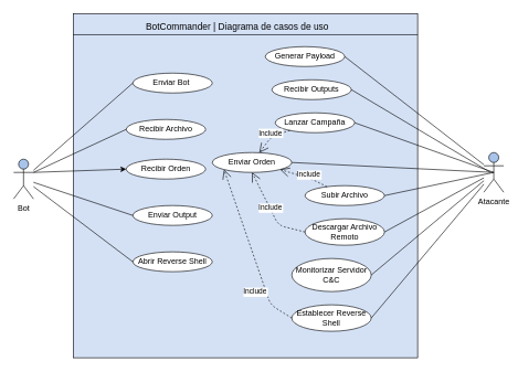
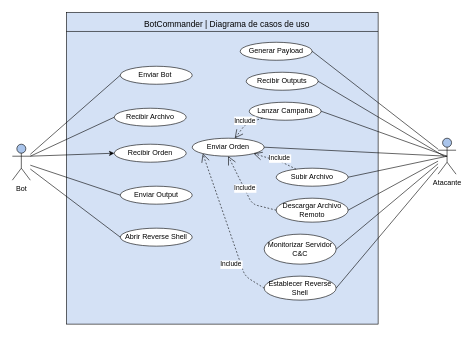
  <mxCell id="0" />
  <mxCell id="1" parent="0" />
  <mxCell id="2" value="" style="whiteSpace=wrap;html=1;aspect=fixed;container=1;fillColor=#D4E1F5;" vertex="1" parent="1"><mxGeometry x="110" y="20" width="520" height="520" as="geometry" /></mxCell>
  <mxCell id="3" value="Enviar Orden" style="ellipse;whiteSpace=wrap;html=1;" vertex="1" parent="2"><mxGeometry x="210" y="210" width="120" height="30" as="geometry" /></mxCell>
  <mxCell id="4" value="Recibir Outputs" style="ellipse;whiteSpace=wrap;html=1;" vertex="1" parent="2"><mxGeometry x="300" y="100" width="120" height="30" as="geometry" /></mxCell>
  <mxCell id="5" value="Lanzar Campaña" style="ellipse;whiteSpace=wrap;html=1;" vertex="1" parent="2"><mxGeometry x="305" y="150" width="120" height="30" as="geometry" /></mxCell>
  <mxCell id="6" value="Include" style="endArrow=open;endSize=12;dashed=1;" edge="1" parent="2" source="5" target="3"><mxGeometry as="geometry"><mxPoint x="368.0" y="329.5" as="sourcePoint" /><mxPoint x="280" y="250" as="targetPoint" /><Array as="points"><mxPoint x="300" y="185" /></Array><mxPoint x="-6" y="-13" as="offset" /></mxGeometry></mxCell>
  <mxCell id="7" value="Abrir Reverse Shell" style="ellipse;whiteSpace=wrap;html=1;" vertex="1" parent="2"><mxGeometry x="90" y="360" width="120" height="30" as="geometry" /></mxCell>
  <mxCell id="8" value="Generar Payload" style="ellipse;whiteSpace=wrap;html=1;" vertex="1" parent="2"><mxGeometry x="290" y="50" width="120" height="30" as="geometry" /></mxCell>
  <mxCell id="9" value="Establecer Reverse Shell" style="ellipse;whiteSpace=wrap;html=1;" vertex="1" parent="2"><mxGeometry x="330" y="440" width="120" height="40" as="geometry" /></mxCell>
  <mxCell id="10" value="Include" style="endArrow=open;endSize=12;dashed=1;exitX=0;exitY=0.5;exitDx=0;exitDy=0;entryX=0;entryY=1;entryDx=0;entryDy=0;" edge="1" parent="2" source="9" target="3"><mxGeometry x="-120" y="-480" as="geometry"><mxPoint x="350.0" y="434.5" as="sourcePoint" /><mxPoint x="338.8" y="349.997" as="targetPoint" /><Array as="points"><mxPoint x="298" y="440" /></Array><mxPoint x="-4" y="72" as="offset" /></mxGeometry></mxCell>
  <mxCell id="11" value="Monitorizar Servidor C&amp;amp;C" style="ellipse;whiteSpace=wrap;html=1;" vertex="1" parent="2"><mxGeometry x="330" y="370" width="120" height="50" as="geometry" /></mxCell>
  <mxCell id="12" value="Descargar Archivo Remoto" style="ellipse;whiteSpace=wrap;html=1;" vertex="1" parent="2"><mxGeometry x="350" y="310" width="120" height="40" as="geometry" /></mxCell>
  <mxCell id="13" value="Include" style="endArrow=open;endSize=12;dashed=1;entryX=0.5;entryY=1;entryDx=0;entryDy=0;exitX=0;exitY=0.5;exitDx=0;exitDy=0;" edge="1" parent="2" source="12" target="3"><mxGeometry x="-112" y="-395" as="geometry"><mxPoint x="358.0" y="319.5" as="sourcePoint" /><mxPoint x="346.8" y="234.997" as="targetPoint" /><Array as="points"><mxPoint x="310" y="320" /></Array><mxPoint x="-12" y="8" as="offset" /></mxGeometry></mxCell>
- <mxCell id="14" value="&lt;font style=&quot;font-size: 14px&quot;&gt;BotCommander | Diagrama de casos de uso&amp;nbsp;&lt;/font&gt;" style="text;html=1;strokeColor=none;fillColor=none;align=center;verticalAlign=middle;whiteSpace=wrap;rounded=0;" vertex="1" parent="2"><mxGeometry x="95" y="10" width="310" height="20" as="geometry" /></mxCell>
+ <mxCell id="14" value="&lt;font style=&quot;font-size: 14px&quot;&gt;BotCommander | Diagrama de casos de uso&amp;nbsp;&lt;/font&gt;" style="text;html=1;strokeColor=none;fillColor=none;align=center;verticalAlign=middle;whiteSpace=wrap;rounded=0;" vertex="1" parent="2"><mxGeometry x="115" y="10" width="310" height="20" as="geometry" /></mxCell>
  <mxCell id="15" value="Bot" style="shape=umlActor;verticalLabelPosition=bottom;verticalAlign=top;html=1;outlineConnect=0;fillColor=#A9C4EB;" vertex="1" parent="1"><mxGeometry x="20" y="240" width="30" height="60" as="geometry" /></mxCell>
  <mxCell id="16" value="Atacante" style="shape=umlActor;verticalLabelPosition=bottom;verticalAlign=top;html=1;outlineConnect=0;fillColor=#A9C4EB;" vertex="1" parent="1"><mxGeometry x="730" y="230" width="30" height="60" as="geometry" /></mxCell>
  <mxCell id="17" value="Recibir Archivo" style="ellipse;whiteSpace=wrap;html=1;" vertex="1" parent="1"><mxGeometry x="190" y="180" width="120" height="30" as="geometry" /></mxCell>
  <mxCell id="18" value="Enviar Bot&amp;nbsp;" style="ellipse;whiteSpace=wrap;html=1;" vertex="1" parent="1"><mxGeometry x="200" y="110" width="120" height="30" as="geometry" /></mxCell>
  <mxCell id="19" value="Subir Archivo" style="ellipse;whiteSpace=wrap;html=1;" vertex="1" parent="1"><mxGeometry x="460" y="280" width="120" height="30" as="geometry" /></mxCell>
  <mxCell id="20" value="Recibir Orden" style="ellipse;whiteSpace=wrap;html=1;" vertex="1" parent="1"><mxGeometry x="190" y="240" width="120" height="30" as="geometry" /></mxCell>
  <mxCell id="21" value="Enviar Output" style="ellipse;whiteSpace=wrap;html=1;" vertex="1" parent="1"><mxGeometry x="200" y="310" width="120" height="30" as="geometry" /></mxCell>
  <mxCell id="22" value="" style="endArrow=none;html=1;entryX=0;entryY=0.5;entryDx=0;entryDy=0;" edge="1" parent="1" source="15" target="18"><mxGeometry width="50" height="50" relative="1" as="geometry"><mxPoint x="460" y="300" as="sourcePoint" /><mxPoint x="510" y="250" as="targetPoint" /></mxGeometry></mxCell>
  <mxCell id="23" value="" style="endArrow=none;html=1;entryX=0;entryY=0.5;entryDx=0;entryDy=0;" edge="1" parent="1" target="17"><mxGeometry width="50" height="50" relative="1" as="geometry"><mxPoint x="50" y="260" as="sourcePoint" /><mxPoint x="510" y="250" as="targetPoint" /></mxGeometry></mxCell>
  <mxCell id="24" value="" style="endArrow=classic;html=1;exitX=1;exitY=0.333;exitDx=0;exitDy=0;exitPerimeter=0;entryX=0;entryY=0.5;entryDx=0;entryDy=0;" edge="1" parent="1" source="15" target="20"><mxGeometry width="50" height="50" relative="1" as="geometry"><mxPoint x="460" y="300" as="sourcePoint" /><mxPoint x="510" y="250" as="targetPoint" /></mxGeometry></mxCell>
  <mxCell id="25" value="" style="endArrow=none;html=1;entryX=0;entryY=0.5;entryDx=0;entryDy=0;" edge="1" parent="1" source="15" target="21"><mxGeometry width="50" height="50" relative="1" as="geometry"><mxPoint x="460" y="300" as="sourcePoint" /><mxPoint x="510" y="250" as="targetPoint" /></mxGeometry></mxCell>
  <mxCell id="26" value="" style="endArrow=none;html=1;entryX=0;entryY=0.5;entryDx=0;entryDy=0;" edge="1" parent="1" source="15" target="7"><mxGeometry width="50" height="50" relative="1" as="geometry"><mxPoint x="460" y="300" as="sourcePoint" /><mxPoint x="510" y="250" as="targetPoint" /></mxGeometry></mxCell>
  <mxCell id="27" value="" style="endArrow=none;html=1;exitX=1;exitY=0.5;exitDx=0;exitDy=0;" edge="1" parent="1" source="8" target="16"><mxGeometry width="50" height="50" relative="1" as="geometry"><mxPoint x="460" y="300" as="sourcePoint" /><mxPoint x="510" y="250" as="targetPoint" /></mxGeometry></mxCell>
  <mxCell id="28" value="" style="endArrow=none;html=1;entryX=0.5;entryY=0.5;entryDx=0;entryDy=0;entryPerimeter=0;exitX=1;exitY=0.5;exitDx=0;exitDy=0;" edge="1" parent="1" source="3" target="16"><mxGeometry width="50" height="50" relative="1" as="geometry"><mxPoint x="460" y="300" as="sourcePoint" /><mxPoint x="510" y="250" as="targetPoint" /></mxGeometry></mxCell>
  <mxCell id="29" value="" style="endArrow=none;html=1;exitX=1;exitY=0.5;exitDx=0;exitDy=0;" edge="1" parent="1" source="4"><mxGeometry width="50" height="50" relative="1" as="geometry"><mxPoint x="460" y="300" as="sourcePoint" /><mxPoint x="740" y="260" as="targetPoint" /></mxGeometry></mxCell>
  <mxCell id="30" value="" style="endArrow=none;html=1;entryX=0.5;entryY=0.5;entryDx=0;entryDy=0;entryPerimeter=0;exitX=1;exitY=0.5;exitDx=0;exitDy=0;" edge="1" parent="1" source="5" target="16"><mxGeometry width="50" height="50" relative="1" as="geometry"><mxPoint x="460" y="300" as="sourcePoint" /><mxPoint x="510" y="250" as="targetPoint" /></mxGeometry></mxCell>
  <mxCell id="31" value="" style="endArrow=none;html=1;exitX=1;exitY=0.5;exitDx=0;exitDy=0;" edge="1" parent="1" source="12" target="16"><mxGeometry width="50" height="50" relative="1" as="geometry"><mxPoint x="460" y="300" as="sourcePoint" /><mxPoint x="510" y="250" as="targetPoint" /></mxGeometry></mxCell>
  <mxCell id="32" value="" style="endArrow=none;html=1;entryX=0.5;entryY=0.5;entryDx=0;entryDy=0;entryPerimeter=0;exitX=1;exitY=0.5;exitDx=0;exitDy=0;" edge="1" parent="1" source="19" target="16"><mxGeometry width="50" height="50" relative="1" as="geometry"><mxPoint x="460" y="300" as="sourcePoint" /><mxPoint x="510" y="250" as="targetPoint" /></mxGeometry></mxCell>
  <mxCell id="33" value="" style="endArrow=none;html=1;exitX=1;exitY=0.5;exitDx=0;exitDy=0;" edge="1" parent="1" source="11" target="16"><mxGeometry width="50" height="50" relative="1" as="geometry"><mxPoint x="460" y="300" as="sourcePoint" /><mxPoint x="510" y="250" as="targetPoint" /></mxGeometry></mxCell>
  <mxCell id="34" value="" style="endArrow=none;html=1;exitX=1;exitY=0.5;exitDx=0;exitDy=0;" edge="1" parent="1" source="9" target="16"><mxGeometry width="50" height="50" relative="1" as="geometry"><mxPoint x="460" y="300" as="sourcePoint" /><mxPoint x="510" y="250" as="targetPoint" /></mxGeometry></mxCell>
  <mxCell id="35" value="Include" style="endArrow=open;endSize=12;dashed=1;entryX=1;entryY=1;entryDx=0;entryDy=0;" edge="1" parent="1" source="19" target="3"><mxGeometry as="geometry"><mxPoint x="478" y="349.5" as="sourcePoint" /><mxPoint x="390" y="270" as="targetPoint" /><Array as="points"><mxPoint x="470" y="270" /></Array><mxPoint x="8" y="-6" as="offset" /></mxGeometry></mxCell>
  <mxCell id="36" value="" style="endArrow=none;html=1;" edge="1" parent="1"><mxGeometry width="50" height="50" relative="1" as="geometry"><mxPoint x="110" y="52" as="sourcePoint" /><mxPoint x="630" y="52" as="targetPoint" /></mxGeometry></mxCell>
